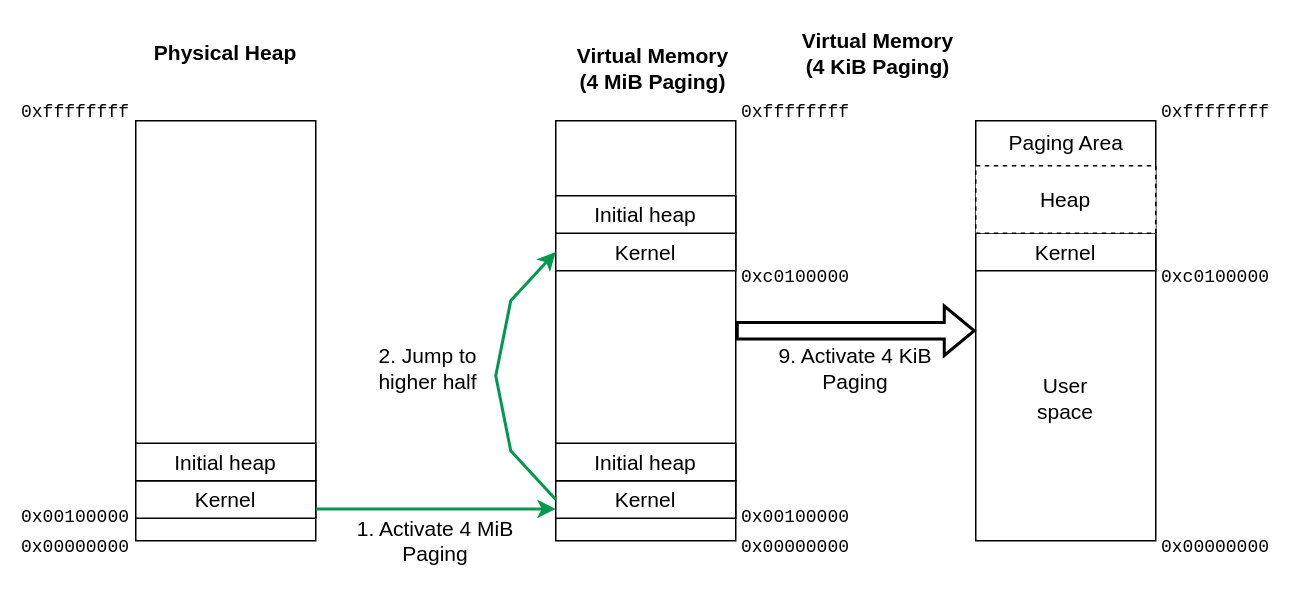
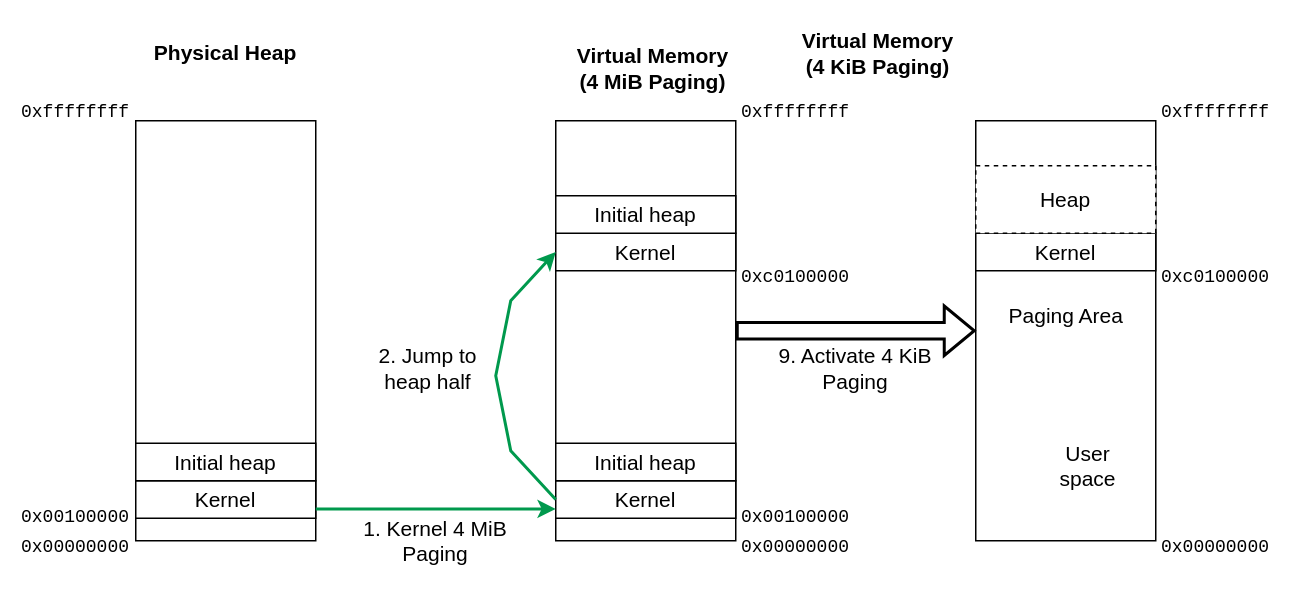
  <mxCell id="0" />
  <mxCell id="1" parent="0" />
  <mxCell id="2" value="" style="rounded=0;whiteSpace=wrap;html=1;" vertex="1" parent="1"><mxGeometry x="90" y="80" width="120" height="280" as="geometry" /></mxCell>
  <mxCell id="3" value="0x00000000" style="text;html=1;strokeColor=none;fillColor=none;align=center;verticalAlign=middle;whiteSpace=wrap;rounded=0;fontFamily=Courier New;" vertex="1" parent="1"><mxGeometry x="20" y="350" width="60" height="30" as="geometry" /></mxCell>
  <mxCell id="4" value="&lt;div&gt;0xffffffff&lt;/div&gt;" style="text;html=1;strokeColor=none;fillColor=none;align=center;verticalAlign=middle;whiteSpace=wrap;rounded=0;fontFamily=Courier New;" vertex="1" parent="1"><mxGeometry x="20" y="60" width="60" height="30" as="geometry" /></mxCell>
  <mxCell id="5" value="" style="rounded=0;whiteSpace=wrap;html=1;" vertex="1" parent="1"><mxGeometry x="370" y="80" width="120" height="280" as="geometry" /></mxCell>
  <mxCell id="6" value="0x00000000" style="text;html=1;strokeColor=none;fillColor=none;align=center;verticalAlign=middle;whiteSpace=wrap;rounded=0;fontFamily=Courier New;" vertex="1" parent="1"><mxGeometry x="500" y="350" width="60" height="30" as="geometry" /></mxCell>
  <mxCell id="7" value="&lt;div&gt;0xffffffff&lt;/div&gt;" style="text;html=1;strokeColor=none;fillColor=none;align=center;verticalAlign=middle;whiteSpace=wrap;rounded=0;fontFamily=Courier New;" vertex="1" parent="1"><mxGeometry x="500" y="60" width="60" height="30" as="geometry" /></mxCell>
  <mxCell id="8" value="Physical Heap" style="text;html=1;strokeColor=none;fillColor=none;align=center;verticalAlign=middle;whiteSpace=wrap;rounded=0;fontFamily=Helvetica;fontStyle=1;fontSize=14;" vertex="1" parent="1"><mxGeometry x="100" y="20" width="100" height="30" as="geometry" /></mxCell>
  <mxCell id="9" value="Virtual Memory (4 MiB Paging)" style="text;html=1;strokeColor=none;fillColor=none;align=center;verticalAlign=middle;whiteSpace=wrap;rounded=0;fontFamily=Helvetica;fontStyle=1;fontSize=14;" vertex="1" parent="1"><mxGeometry x="380" y="30" width="110" height="30" as="geometry" /></mxCell>
  <mxCell id="10" value="&lt;font style=&quot;font-size: 14px;&quot;&gt;Kernel&lt;/font&gt;" style="rounded=0;whiteSpace=wrap;html=1;fontFamily=Helvetica;" vertex="1" parent="1"><mxGeometry x="90" y="320" width="120" height="25" as="geometry" /></mxCell>
  <mxCell id="11" value="&lt;font style=&quot;font-size: 14px;&quot;&gt;Initial heap&lt;/font&gt;" style="rounded=0;whiteSpace=wrap;html=1;fontFamily=Helvetica;" vertex="1" parent="1"><mxGeometry x="90" y="295" width="120" height="25" as="geometry" /></mxCell>
  <mxCell id="12" value="Kernel" style="rounded=0;whiteSpace=wrap;html=1;fontFamily=Helvetica;fontSize=14;" vertex="1" parent="1"><mxGeometry x="370" y="320" width="120" height="25" as="geometry" /></mxCell>
  <mxCell id="13" value="Initial heap" style="rounded=0;whiteSpace=wrap;html=1;fontFamily=Helvetica;fontSize=14;" vertex="1" parent="1"><mxGeometry x="370" y="295" width="120" height="25" as="geometry" /></mxCell>
  <mxCell id="14" value="0x00100000" style="text;html=1;strokeColor=none;fillColor=none;align=center;verticalAlign=middle;whiteSpace=wrap;rounded=0;fontFamily=Courier New;" vertex="1" parent="1"><mxGeometry x="20" y="330" width="60" height="30" as="geometry" /></mxCell>
  <mxCell id="15" value="Kernel" style="rounded=0;whiteSpace=wrap;html=1;fontFamily=Helvetica;fontSize=14;" vertex="1" parent="1"><mxGeometry x="370" y="155" width="120" height="25" as="geometry" /></mxCell>
  <mxCell id="16" value="Initial heap" style="rounded=0;whiteSpace=wrap;html=1;fontFamily=Helvetica;fontSize=14;" vertex="1" parent="1"><mxGeometry x="370" y="130" width="120" height="25" as="geometry" /></mxCell>
  <mxCell id="17" value="0x00100000" style="text;html=1;strokeColor=none;fillColor=none;align=center;verticalAlign=middle;whiteSpace=wrap;rounded=0;fontFamily=Courier New;" vertex="1" parent="1"><mxGeometry x="500" y="330" width="60" height="30" as="geometry" /></mxCell>
  <mxCell id="18" value="0xc0100000" style="text;html=1;strokeColor=none;fillColor=none;align=center;verticalAlign=middle;whiteSpace=wrap;rounded=0;fontFamily=Courier New;" vertex="1" parent="1"><mxGeometry x="500" y="170" width="60" height="30" as="geometry" /></mxCell>
  <mxCell id="19" value="" style="endArrow=classic;html=1;rounded=0;fontFamily=Helvetica;exitX=1;exitY=0.75;exitDx=0;exitDy=0;entryX=0;entryY=0.75;entryDx=0;entryDy=0;fillColor=#d5e8d4;strokeColor=#00994D;strokeWidth=2;" edge="1" parent="1" source="10" target="12"><mxGeometry width="50" height="50" relative="1" as="geometry"><mxPoint x="280" y="200" as="sourcePoint" /><mxPoint x="330" y="150" as="targetPoint" /></mxGeometry></mxCell>
- <mxCell id="20" value="1. Activate 4 MiB Paging" style="text;html=1;strokeColor=none;fillColor=none;align=center;verticalAlign=middle;whiteSpace=wrap;rounded=0;fontFamily=Helvetica;fontSize=14;" vertex="1" parent="1"><mxGeometry x="220" y="345" width="140" height="30" as="geometry" /></mxCell>
+ <mxCell id="20" value="1. Kernel 4 MiB Paging" style="text;html=1;strokeColor=none;fillColor=none;align=center;verticalAlign=middle;whiteSpace=wrap;rounded=0;fontFamily=Helvetica;fontSize=14;" vertex="1" parent="1"><mxGeometry x="220" y="345" width="140" height="30" as="geometry" /></mxCell>
  <mxCell id="21" value="" style="endArrow=classic;html=1;rounded=0;fontFamily=Helvetica;strokeColor=#00994D;exitX=0;exitY=0.5;exitDx=0;exitDy=0;entryX=0;entryY=0.5;entryDx=0;entryDy=0;strokeWidth=2;" edge="1" parent="1" source="12" target="15"><mxGeometry width="50" height="50" relative="1" as="geometry"><mxPoint x="320" y="310" as="sourcePoint" /><mxPoint x="330" y="150" as="targetPoint" /><Array as="points"><mxPoint x="340" y="300" /><mxPoint x="330" y="250" /><mxPoint x="340" y="200" /></Array></mxGeometry></mxCell>
- <mxCell id="22" value="2. Jump to higher half" style="text;html=1;strokeColor=none;fillColor=none;align=center;verticalAlign=middle;whiteSpace=wrap;rounded=0;fontFamily=Helvetica;fontSize=14;" vertex="1" parent="1"><mxGeometry x="240" y="230" width="90" height="30" as="geometry" /></mxCell>
+ <mxCell id="22" value="2. Jump to heap half" style="text;html=1;strokeColor=none;fillColor=none;align=center;verticalAlign=middle;whiteSpace=wrap;rounded=0;fontFamily=Helvetica;fontSize=14;" vertex="1" parent="1"><mxGeometry x="240" y="230" width="90" height="30" as="geometry" /></mxCell>
  <mxCell id="23" value="" style="rounded=0;whiteSpace=wrap;html=1;" vertex="1" parent="1"><mxGeometry x="650" y="80" width="120" height="280" as="geometry" /></mxCell>
  <mxCell id="24" value="0x00000000" style="text;html=1;strokeColor=none;fillColor=none;align=center;verticalAlign=middle;whiteSpace=wrap;rounded=0;fontFamily=Courier New;" vertex="1" parent="1"><mxGeometry x="780" y="350" width="60" height="30" as="geometry" /></mxCell>
  <mxCell id="25" value="&lt;div&gt;0xffffffff&lt;/div&gt;" style="text;html=1;strokeColor=none;fillColor=none;align=center;verticalAlign=middle;whiteSpace=wrap;rounded=0;fontFamily=Courier New;" vertex="1" parent="1"><mxGeometry x="780" y="60" width="60" height="30" as="geometry" /></mxCell>
  <mxCell id="26" value="Virtual Memory (4 KiB Paging)" style="text;html=1;strokeColor=none;fillColor=none;align=center;verticalAlign=middle;whiteSpace=wrap;rounded=0;fontFamily=Helvetica;fontStyle=1;fontSize=14;" vertex="1" parent="1"><mxGeometry x="530" y="20" width="110" height="30" as="geometry" /></mxCell>
  <mxCell id="27" value="Kernel" style="rounded=0;whiteSpace=wrap;html=1;fontFamily=Helvetica;fontSize=14;" vertex="1" parent="1"><mxGeometry x="650" y="155" width="120" height="25" as="geometry" /></mxCell>
  <mxCell id="28" value="Heap" style="rounded=0;whiteSpace=wrap;html=1;fontFamily=Helvetica;fontSize=14;dashed=1;" vertex="1" parent="1"><mxGeometry x="650" y="110" width="120" height="45" as="geometry" /></mxCell>
  <mxCell id="29" value="0xc0100000" style="text;html=1;strokeColor=none;fillColor=none;align=center;verticalAlign=middle;whiteSpace=wrap;rounded=0;fontFamily=Courier New;" vertex="1" parent="1"><mxGeometry x="780" y="170" width="60" height="30" as="geometry" /></mxCell>
  <mxCell id="30" value="" style="shape=flexArrow;endArrow=classic;html=1;rounded=0;fontFamily=Helvetica;strokeColor=#000000;exitX=1;exitY=0.5;exitDx=0;exitDy=0;entryX=0;entryY=0.5;entryDx=0;entryDy=0;fontStyle=0;strokeWidth=2;" edge="1" parent="1" source="5" target="23"><mxGeometry width="50" height="50" relative="1" as="geometry"><mxPoint x="400" y="200" as="sourcePoint" /><mxPoint x="450" y="150" as="targetPoint" /></mxGeometry></mxCell>
  <mxCell id="31" value="9. Activate 4 KiB Paging" style="text;html=1;strokeColor=none;fillColor=none;align=center;verticalAlign=middle;whiteSpace=wrap;rounded=0;fontFamily=Helvetica;fontSize=14;" vertex="1" parent="1"><mxGeometry x="500" y="230" width="140" height="30" as="geometry" /></mxCell>
- <mxCell id="32" value="Paging Area" style="text;html=1;strokeColor=none;fillColor=none;align=center;verticalAlign=middle;whiteSpace=wrap;rounded=0;fontFamily=Helvetica;fontSize=14;" vertex="1" parent="1"><mxGeometry x="667.5" y="80" width="85" height="30" as="geometry" /></mxCell>
- <mxCell id="33" value="User space" style="text;html=1;strokeColor=none;fillColor=none;align=center;verticalAlign=middle;whiteSpace=wrap;rounded=0;fontFamily=Helvetica;fontSize=14;" vertex="1" parent="1"><mxGeometry x="675" y="250" width="70" height="30" as="geometry" /></mxCell>
+ <mxCell id="32" value="Paging Area" style="text;html=1;strokeColor=none;fillColor=none;align=center;verticalAlign=middle;whiteSpace=wrap;rounded=0;fontFamily=Helvetica;fontSize=14;" vertex="1" parent="1"><mxGeometry x="667.5" y="195" width="85" height="30" as="geometry" /></mxCell>
+ <mxCell id="33" value="User space" style="text;html=1;strokeColor=none;fillColor=none;align=center;verticalAlign=middle;whiteSpace=wrap;rounded=0;fontFamily=Helvetica;fontSize=14;" vertex="1" parent="1"><mxGeometry x="690" y="295" width="70" height="30" as="geometry" /></mxCell>
